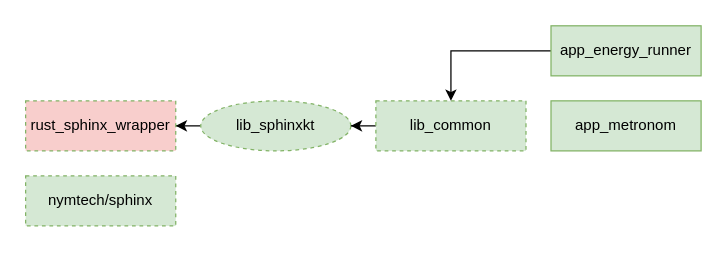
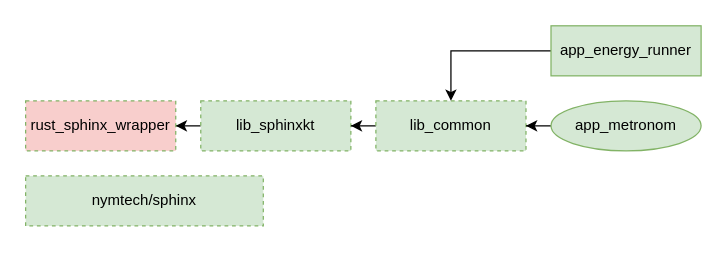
  <mxCell id="0" />
  <mxCell id="1" parent="0" />
  <mxCell id="2" value="" style="edgeStyle=orthogonalEdgeStyle;rounded=0;orthogonalLoop=1;jettySize=auto;html=1;" edge="1" parent="1" source="3" target="4"><mxGeometry relative="1" as="geometry" /></mxCell>
- <mxCell id="3" value="&lt;div&gt;lib_sphinxkt&lt;/div&gt;" style="ellipse;whiteSpace=wrap;html=1;fillColor=#d5e8d4;strokeColor=#82b366;dashed=1;" vertex="1" parent="1"><mxGeometry x="160" y="80" width="120" height="40" as="geometry" /></mxCell>
+ <mxCell id="3" value="&lt;div&gt;lib_sphinxkt&lt;/div&gt;" style="rounded=0;whiteSpace=wrap;html=1;fillColor=#d5e8d4;strokeColor=#82b366;dashed=1;" vertex="1" parent="1"><mxGeometry x="160" y="80" width="120" height="40" as="geometry" /></mxCell>
  <mxCell id="4" value="&lt;div&gt;rust_sphinx_wrapper&lt;/div&gt;" style="rounded=0;whiteSpace=wrap;html=1;fillColor=#f8cecc;strokeColor=#82b366;dashed=1;" vertex="1" parent="1"><mxGeometry x="20" y="80" width="120" height="40" as="geometry" /></mxCell>
- <mxCell id="5" value="nymtech/sphinx" style="rounded=0;whiteSpace=wrap;html=1;fillColor=#d5e8d4;strokeColor=#82b366;dashed=1;" vertex="1" parent="1"><mxGeometry x="20" y="140" width="120" height="40" as="geometry" /></mxCell>
+ <mxCell id="5" value="nymtech/sphinx" style="rounded=0;whiteSpace=wrap;html=1;fillColor=#d5e8d4;strokeColor=#82b366;dashed=1;" vertex="1" parent="1"><mxGeometry x="20" y="140" width="190" height="40" as="geometry" /></mxCell>
  <mxCell id="6" value="" style="edgeStyle=orthogonalEdgeStyle;rounded=0;orthogonalLoop=1;jettySize=auto;html=1;" edge="1" parent="1" source="7" target="3"><mxGeometry relative="1" as="geometry" /></mxCell>
  <mxCell id="7" value="lib_common" style="rounded=0;whiteSpace=wrap;html=1;fillColor=#d5e8d4;strokeColor=#82b366;dashed=1;" vertex="1" parent="1"><mxGeometry x="300" y="80" width="120" height="40" as="geometry" /></mxCell>
- <mxCell id="9" value="&lt;div&gt;app_metronom&lt;/div&gt;" style="rounded=0;whiteSpace=wrap;html=1;fillColor=#d5e8d4;strokeColor=#82b366;" vertex="1" parent="1"><mxGeometry x="440" y="80" width="120" height="40" as="geometry" /></mxCell>
+ <mxCell id="8" value="" style="edgeStyle=orthogonalEdgeStyle;rounded=0;orthogonalLoop=1;jettySize=auto;html=1;" edge="1" parent="1" source="9" target="7"><mxGeometry relative="1" as="geometry" /></mxCell>
+ <mxCell id="9" value="&lt;div&gt;app_metronom&lt;/div&gt;" style="ellipse;whiteSpace=wrap;html=1;fillColor=#d5e8d4;strokeColor=#82b366;" vertex="1" parent="1"><mxGeometry x="440" y="80" width="120" height="40" as="geometry" /></mxCell>
  <mxCell id="10" style="edgeStyle=orthogonalEdgeStyle;rounded=0;orthogonalLoop=1;jettySize=auto;html=1;entryX=0.5;entryY=0;entryDx=0;entryDy=0;" edge="1" parent="1" source="11" target="7"><mxGeometry relative="1" as="geometry" /></mxCell>
  <mxCell id="11" value="app_energy_runner" style="rounded=0;whiteSpace=wrap;html=1;fillColor=#d5e8d4;strokeColor=#82b366;" vertex="1" parent="1"><mxGeometry x="440" y="20" width="120" height="40" as="geometry" /></mxCell>
